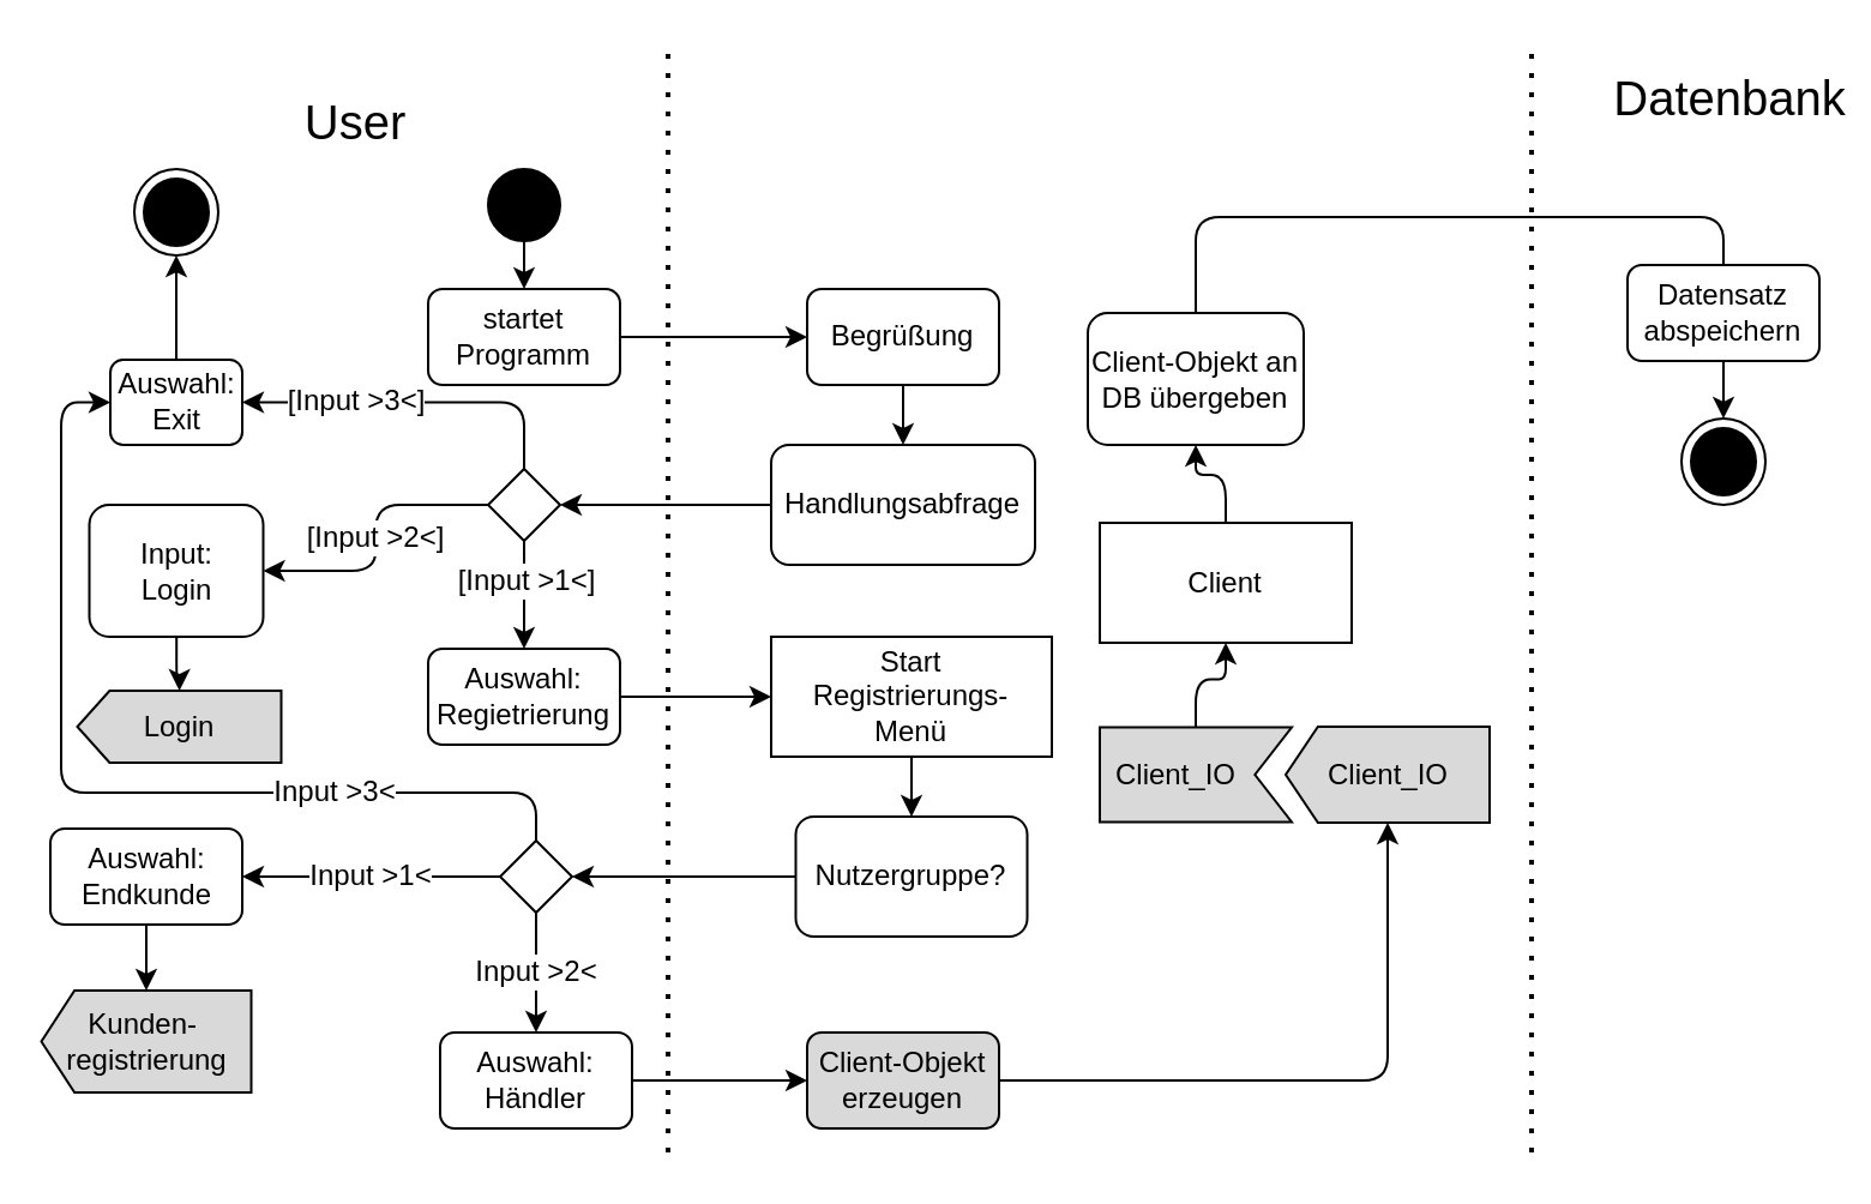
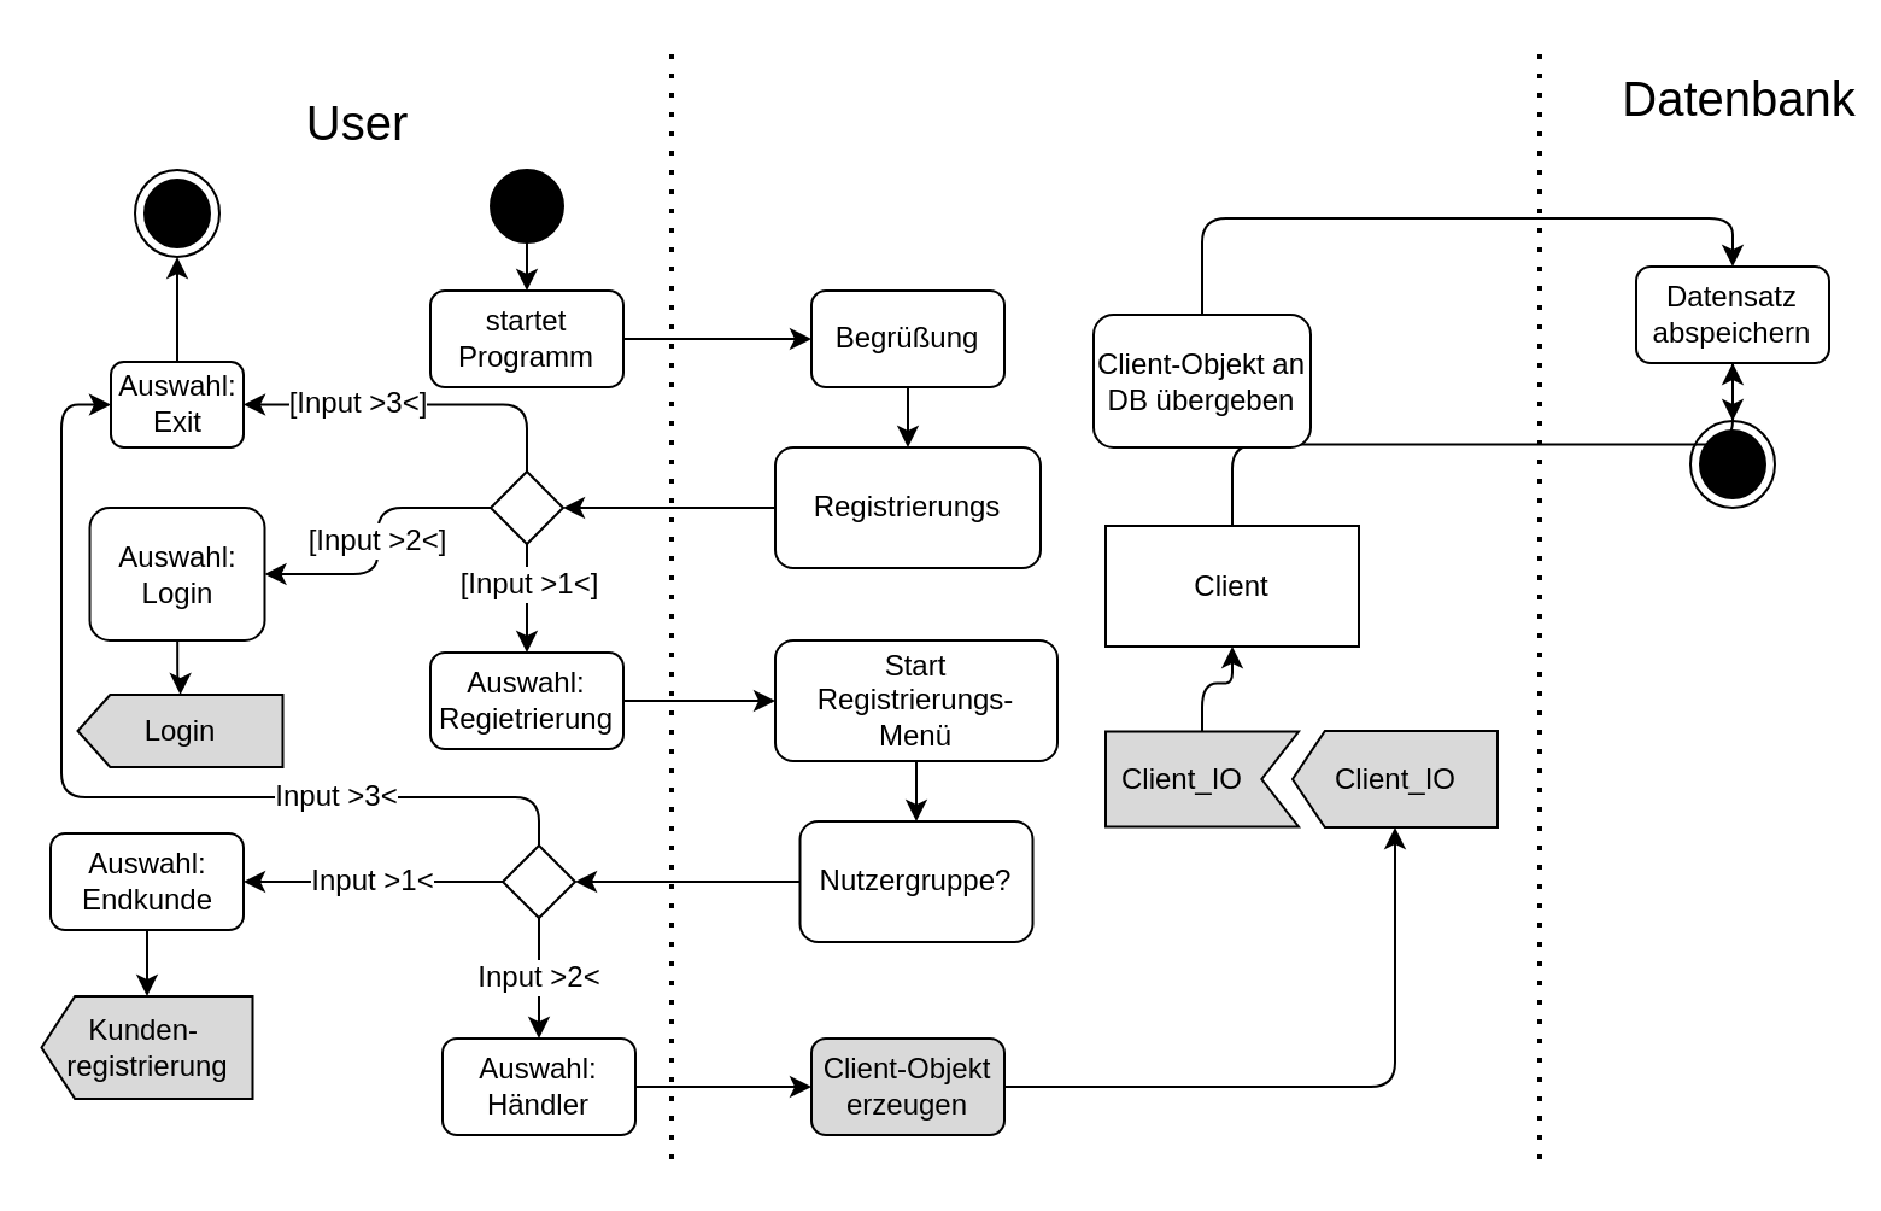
  <mxCell id="0" />
  <mxCell id="1" parent="0" />
  <mxCell id="2" value="" style="endArrow=none;dashed=1;html=1;dashPattern=1 3;strokeWidth=2;" edge="1" parent="1"><mxGeometry width="50" height="50" relative="1" as="geometry"><mxPoint x="278" y="480" as="sourcePoint" /><mxPoint x="278" y="20" as="targetPoint" /></mxGeometry></mxCell>
  <mxCell id="3" value="" style="endArrow=none;dashed=1;html=1;dashPattern=1 3;strokeWidth=2;" edge="1" parent="1"><mxGeometry width="50" height="50" relative="1" as="geometry"><mxPoint x="638" y="480" as="sourcePoint" /><mxPoint x="638" y="20" as="targetPoint" /></mxGeometry></mxCell>
  <mxCell id="4" value="User" style="text;html=1;strokeColor=none;fillColor=none;align=center;verticalAlign=middle;whiteSpace=wrap;rounded=0;fontSize=20;" vertex="1" parent="1"><mxGeometry x="128" y="40" width="40" height="20" as="geometry" /></mxCell>
  <mxCell id="5" value="Datenbank" style="text;html=1;strokeColor=none;fillColor=none;align=center;verticalAlign=middle;whiteSpace=wrap;rounded=0;fontSize=20;" vertex="1" parent="1"><mxGeometry x="700.5" y="30" width="40" height="20" as="geometry" /></mxCell>
  <mxCell id="6" style="edgeStyle=orthogonalEdgeStyle;rounded=0;orthogonalLoop=1;jettySize=auto;html=1;exitX=0.5;exitY=1;exitDx=0;exitDy=0;entryX=0.5;entryY=0;entryDx=0;entryDy=0;fontSize=12;fontColor=#FFFFFF;" edge="1" parent="1" source="7" target="9"><mxGeometry relative="1" as="geometry" /></mxCell>
  <mxCell id="7" value="" style="ellipse;whiteSpace=wrap;html=1;aspect=fixed;fillColor=#000000;" vertex="1" parent="1"><mxGeometry x="203" y="70" width="30" height="30" as="geometry" /></mxCell>
  <mxCell id="8" style="edgeStyle=orthogonalEdgeStyle;rounded=1;orthogonalLoop=1;jettySize=auto;html=1;fontSize=12;fontColor=#FFFFFF;" edge="1" parent="1" source="9" target="11"><mxGeometry relative="1" as="geometry" /></mxCell>
  <mxCell id="9" value="startet Programm" style="rounded=1;whiteSpace=wrap;html=1;fontSize=12;fillColor=#FFFFFF;" vertex="1" parent="1"><mxGeometry x="178" y="120" width="80" height="40" as="geometry" /></mxCell>
  <mxCell id="10" style="edgeStyle=orthogonalEdgeStyle;rounded=1;orthogonalLoop=1;jettySize=auto;html=1;exitX=0.5;exitY=1;exitDx=0;exitDy=0;entryX=0.5;entryY=0;entryDx=0;entryDy=0;fontSize=12;fontColor=#FFFFFF;" edge="1" parent="1" source="11" target="13"><mxGeometry relative="1" as="geometry" /></mxCell>
  <mxCell id="11" value="Begrüßung" style="rounded=1;whiteSpace=wrap;html=1;fontSize=12;fillColor=#FFFFFF;" vertex="1" parent="1"><mxGeometry x="336" y="120" width="80" height="40" as="geometry" /></mxCell>
  <mxCell id="12" style="edgeStyle=orthogonalEdgeStyle;rounded=1;orthogonalLoop=1;jettySize=auto;html=1;entryX=1;entryY=0.5;entryDx=0;entryDy=0;fontSize=12;fontColor=#FFFFFF;" edge="1" parent="1" source="13" target="18"><mxGeometry relative="1" as="geometry" /></mxCell>
- <mxCell id="13" value="Handlungsabfrage&lt;br&gt;" style="rounded=1;whiteSpace=wrap;html=1;fontSize=12;fillColor=#FFFFFF;" vertex="1" parent="1"><mxGeometry x="321" y="185" width="110" height="50" as="geometry" /></mxCell>
+ <mxCell id="13" value="Registrierungs&lt;br&gt;" style="rounded=1;whiteSpace=wrap;html=1;fontSize=12;fillColor=#FFFFFF;" vertex="1" parent="1"><mxGeometry x="321" y="185" width="110" height="50" as="geometry" /></mxCell>
  <mxCell id="14" value="&lt;font color=&quot;#000000&quot;&gt;[Input &amp;gt;2&amp;lt;]&lt;/font&gt;" style="edgeStyle=orthogonalEdgeStyle;rounded=1;orthogonalLoop=1;jettySize=auto;html=1;fontSize=12;fontColor=#FFFFFF;exitX=0;exitY=0.5;exitDx=0;exitDy=0;" edge="1" parent="1" source="18" target="20"><mxGeometry relative="1" as="geometry"><mxPoint x="248" y="180" as="sourcePoint" /></mxGeometry></mxCell>
  <mxCell id="15" style="edgeStyle=orthogonalEdgeStyle;rounded=1;orthogonalLoop=1;jettySize=auto;html=1;exitX=0.5;exitY=1;exitDx=0;exitDy=0;entryX=0.5;entryY=0;entryDx=0;entryDy=0;fontSize=12;fontColor=#FFFFFF;" edge="1" parent="1" source="18" target="24"><mxGeometry relative="1" as="geometry" /></mxCell>
  <mxCell id="16" value="&lt;font color=&quot;#000000&quot;&gt;[Input &amp;gt;1&amp;lt;]&lt;/font&gt;" style="edgeLabel;html=1;align=center;verticalAlign=middle;resizable=0;points=[];fontSize=12;fontColor=#FFFFFF;" vertex="1" connectable="0" parent="15"><mxGeometry x="-0.28" relative="1" as="geometry"><mxPoint as="offset" /></mxGeometry></mxCell>
  <mxCell id="17" value="&lt;font color=&quot;#000000&quot;&gt;[Input &amp;gt;3&amp;lt;]&lt;/font&gt;" style="edgeStyle=orthogonalEdgeStyle;rounded=1;orthogonalLoop=1;jettySize=auto;html=1;entryX=1;entryY=0.5;entryDx=0;entryDy=0;fontSize=12;fontColor=#FFFFFF;exitX=0.5;exitY=0;exitDx=0;exitDy=0;" edge="1" parent="1" source="18" target="22"><mxGeometry x="0.346" relative="1" as="geometry"><mxPoint x="198" y="240" as="sourcePoint" /><mxPoint as="offset" /></mxGeometry></mxCell>
  <mxCell id="18" value="" style="rhombus;whiteSpace=wrap;html=1;fillColor=#FFFFFF;fontSize=12;fontColor=#FFFFFF;" vertex="1" parent="1"><mxGeometry x="203" y="195" width="30" height="30" as="geometry" /></mxCell>
  <mxCell id="19" value="" style="edgeStyle=orthogonalEdgeStyle;rounded=1;orthogonalLoop=1;jettySize=auto;html=1;fontSize=12;fontColor=#FFFFFF;" edge="1" parent="1" source="20" target="25"><mxGeometry relative="1" as="geometry" /></mxCell>
- <mxCell id="20" value="Input:&lt;br&gt;Login" style="rounded=1;whiteSpace=wrap;html=1;fontSize=12;fillColor=#FFFFFF;" vertex="1" parent="1"><mxGeometry x="36.75" y="210" width="72.5" height="55" as="geometry" /></mxCell>
+ <mxCell id="20" value="Auswahl:&lt;br&gt;Login" style="rounded=1;whiteSpace=wrap;html=1;fontSize=12;fillColor=#FFFFFF;" vertex="1" parent="1"><mxGeometry x="36.75" y="210" width="72.5" height="55" as="geometry" /></mxCell>
  <mxCell id="21" value="" style="edgeStyle=orthogonalEdgeStyle;rounded=1;orthogonalLoop=1;jettySize=auto;html=1;fontSize=12;fontColor=#FFFFFF;" edge="1" parent="1" source="22" target="26"><mxGeometry relative="1" as="geometry" /></mxCell>
  <mxCell id="22" value="Auswahl:&lt;br&gt;Exit" style="rounded=1;whiteSpace=wrap;html=1;fontSize=12;fillColor=#FFFFFF;" vertex="1" parent="1"><mxGeometry x="45.5" y="149.5" width="55" height="35.5" as="geometry" /></mxCell>
  <mxCell id="23" style="edgeStyle=orthogonalEdgeStyle;rounded=1;orthogonalLoop=1;jettySize=auto;html=1;entryX=0;entryY=0.5;entryDx=0;entryDy=0;fontSize=12;fontColor=#FFFFFF;" edge="1" parent="1" source="24" target="39"><mxGeometry relative="1" as="geometry" /></mxCell>
  <mxCell id="24" value="Auswahl:&lt;br&gt;Regietrierung" style="rounded=1;whiteSpace=wrap;html=1;fontSize=12;fillColor=#FFFFFF;" vertex="1" parent="1"><mxGeometry x="178" y="270" width="80" height="40" as="geometry" /></mxCell>
  <mxCell id="25" value="&lt;font color=&quot;#000000&quot;&gt;Login&lt;/font&gt;" style="shape=offPageConnector;whiteSpace=wrap;html=1;fontSize=12;fontColor=#FFFFFF;rotation=90;size=0.158;horizontal=0;fillColor=#D9D9D9;" vertex="1" parent="1"><mxGeometry x="59.25" y="260" width="30" height="85" as="geometry" /></mxCell>
  <mxCell id="26" value="" style="ellipse;html=1;shape=endState;fillColor=#000000;fontSize=12;fontColor=#FFFFFF;" vertex="1" parent="1"><mxGeometry x="55.5" y="70" width="35" height="36" as="geometry" /></mxCell>
  <mxCell id="27" style="edgeStyle=orthogonalEdgeStyle;rounded=1;orthogonalLoop=1;jettySize=auto;html=1;entryX=1;entryY=0.5;entryDx=0;entryDy=0;fontSize=12;fontColor=#FFFFFF;" edge="1" parent="1" source="28" target="33"><mxGeometry relative="1" as="geometry" /></mxCell>
  <mxCell id="28" value="Nutzergruppe?" style="rounded=1;whiteSpace=wrap;html=1;fontSize=12;fillColor=#FFFFFF;" vertex="1" parent="1"><mxGeometry x="331.25" y="340" width="96.5" height="50" as="geometry" /></mxCell>
  <mxCell id="29" value="&lt;font color=&quot;#000000&quot;&gt;Input &amp;gt;1&amp;lt;&lt;/font&gt;" style="edgeStyle=orthogonalEdgeStyle;rounded=1;orthogonalLoop=1;jettySize=auto;html=1;fontSize=12;fontColor=#FFFFFF;entryX=1;entryY=0.5;entryDx=0;entryDy=0;" edge="1" parent="1" source="33" target="42"><mxGeometry relative="1" as="geometry"><mxPoint x="128" y="410" as="targetPoint" /></mxGeometry></mxCell>
  <mxCell id="30" style="edgeStyle=orthogonalEdgeStyle;rounded=1;orthogonalLoop=1;jettySize=auto;html=1;exitX=0.5;exitY=0;exitDx=0;exitDy=0;entryX=0;entryY=0.5;entryDx=0;entryDy=0;fontSize=12;fontColor=#FFFFFF;" edge="1" parent="1" source="33" target="22"><mxGeometry relative="1" as="geometry"><Array as="points"><mxPoint x="223" y="330" /><mxPoint x="25" y="330" /><mxPoint x="25" y="167" /></Array></mxGeometry></mxCell>
  <mxCell id="31" value="&lt;font color=&quot;#000000&quot;&gt;Input &amp;gt;3&amp;lt;&lt;/font&gt;" style="edgeLabel;html=1;align=center;verticalAlign=middle;resizable=0;points=[];fontSize=12;fontColor=#FFFFFF;" vertex="1" connectable="0" parent="30"><mxGeometry x="-0.479" y="-1" relative="1" as="geometry"><mxPoint as="offset" /></mxGeometry></mxCell>
  <mxCell id="32" value="&lt;font color=&quot;#000000&quot;&gt;Input &amp;gt;2&amp;lt;&lt;/font&gt;" style="edgeStyle=orthogonalEdgeStyle;rounded=1;orthogonalLoop=1;jettySize=auto;html=1;entryX=0.5;entryY=0;entryDx=0;entryDy=0;fontSize=12;fontColor=#FFFFFF;" edge="1" parent="1" source="33" target="35"><mxGeometry relative="1" as="geometry" /></mxCell>
  <mxCell id="33" value="" style="rhombus;whiteSpace=wrap;html=1;fillColor=#FFFFFF;fontSize=12;fontColor=#FFFFFF;" vertex="1" parent="1"><mxGeometry x="208" y="350" width="30" height="30" as="geometry" /></mxCell>
  <mxCell id="34" style="edgeStyle=orthogonalEdgeStyle;rounded=1;orthogonalLoop=1;jettySize=auto;html=1;entryX=0;entryY=0.5;entryDx=0;entryDy=0;fontSize=12;fontColor=#FFFFFF;" edge="1" parent="1" source="35" target="37"><mxGeometry relative="1" as="geometry" /></mxCell>
  <mxCell id="35" value="Auswahl:&lt;br&gt;Händler" style="rounded=1;whiteSpace=wrap;html=1;fontSize=12;fillColor=#FFFFFF;" vertex="1" parent="1"><mxGeometry x="183" y="430" width="80" height="40" as="geometry" /></mxCell>
  <mxCell id="36" style="edgeStyle=orthogonalEdgeStyle;rounded=1;orthogonalLoop=1;jettySize=auto;html=1;entryX=1;entryY=0.5;entryDx=0;entryDy=0;fontSize=12;fontColor=#000000;" edge="1" parent="1" source="37" target="43"><mxGeometry relative="1" as="geometry" /></mxCell>
  <mxCell id="37" value="Client-Objekt erzeugen" style="rounded=1;whiteSpace=wrap;html=1;fontSize=12;fillColor=#d9d9d9;" vertex="1" parent="1"><mxGeometry x="336" y="430" width="80" height="40" as="geometry" /></mxCell>
  <mxCell id="38" style="edgeStyle=orthogonalEdgeStyle;rounded=1;orthogonalLoop=1;jettySize=auto;html=1;entryX=0.5;entryY=0;entryDx=0;entryDy=0;fontSize=12;fontColor=#FFFFFF;" edge="1" parent="1" source="39" target="28"><mxGeometry relative="1" as="geometry" /></mxCell>
- <mxCell id="39" value="Start&lt;br&gt;Registrierungs-&lt;br&gt;Menü" style="whiteSpace=wrap;html=1;fontSize=12;fillColor=#FFFFFF;rounded=0;" vertex="1" parent="1"><mxGeometry x="321" y="265" width="117" height="50" as="geometry" /></mxCell>
+ <mxCell id="39" value="Start&lt;br&gt;Registrierungs-&lt;br&gt;Menü" style="rounded=1;whiteSpace=wrap;html=1;fontSize=12;fillColor=#FFFFFF;" vertex="1" parent="1"><mxGeometry x="321" y="265" width="117" height="50" as="geometry" /></mxCell>
  <mxCell id="40" value="&lt;font color=&quot;#000000&quot;&gt;Kunden-&amp;nbsp;&lt;br&gt;registrierung&lt;br&gt;&lt;/font&gt;" style="shape=offPageConnector;whiteSpace=wrap;html=1;fontSize=12;fontColor=#FFFFFF;rotation=90;size=0.158;horizontal=0;fillColor=#D9D9D9;" vertex="1" parent="1"><mxGeometry x="39.25" y="390" width="42.5" height="87.5" as="geometry" /></mxCell>
  <mxCell id="41" style="edgeStyle=orthogonalEdgeStyle;rounded=1;orthogonalLoop=1;jettySize=auto;html=1;exitX=0.5;exitY=1;exitDx=0;exitDy=0;entryX=0;entryY=0.5;entryDx=0;entryDy=0;fontSize=12;fontColor=#FFFFFF;" edge="1" parent="1" source="42" target="40"><mxGeometry relative="1" as="geometry" /></mxCell>
  <mxCell id="42" value="Auswahl:&lt;br&gt;Endkunde" style="rounded=1;whiteSpace=wrap;html=1;fontSize=12;fillColor=#FFFFFF;" vertex="1" parent="1"><mxGeometry x="20.5" y="345" width="80" height="40" as="geometry" /></mxCell>
  <mxCell id="43" value="&lt;font color=&quot;#000000&quot;&gt;Client_IO&lt;/font&gt;" style="shape=offPageConnector;whiteSpace=wrap;html=1;fontSize=12;fontColor=#FFFFFF;rotation=90;size=0.158;horizontal=0;fillColor=#D9D9D9;" vertex="1" parent="1"><mxGeometry x="558" y="280" width="40" height="85" as="geometry" /></mxCell>
  <mxCell id="44" value="" style="group" vertex="1" connectable="0" parent="1"><mxGeometry x="458" y="302.81" width="80" height="39.38" as="geometry" /></mxCell>
  <mxCell id="45" value="" style="html=1;shadow=0;dashed=0;align=center;verticalAlign=middle;shape=mxgraph.arrows2.arrow;dy=0;dx=0;notch=15.33;strokeColor=#000000;fontSize=12;rotation=-180;fillColor=#D9D9D9;" vertex="1" parent="44"><mxGeometry y="5.684e-14" width="80" height="39.38" as="geometry" /></mxCell>
  <mxCell id="46" value="Client_IO" style="text;html=1;strokeColor=none;fillColor=none;align=center;verticalAlign=middle;whiteSpace=wrap;rounded=0;fontSize=12;fontColor=#000000;" vertex="1" parent="44"><mxGeometry x="12" y="9.69" width="40" height="20" as="geometry" /></mxCell>
- <mxCell id="47" style="edgeStyle=orthogonalEdgeStyle;rounded=1;orthogonalLoop=1;jettySize=auto;html=1;exitX=0.5;exitY=0;exitDx=0;exitDy=0;fontSize=12;fontColor=#000000;" edge="1" parent="1" source="48" target="51"><mxGeometry relative="1" as="geometry" /></mxCell>
+ <mxCell id="47" style="edgeStyle=orthogonalEdgeStyle;rounded=1;orthogonalLoop=1;jettySize=auto;html=1;exitX=0.5;exitY=0;exitDx=0;exitDy=0;fontSize=12;fontColor=#000000;" edge="1" parent="1" source="48" target="53"><mxGeometry relative="1" as="geometry" /></mxCell>
  <mxCell id="48" value="&lt;font color=&quot;#000000&quot;&gt;Client&lt;/font&gt;" style="rounded=0;whiteSpace=wrap;html=1;strokeColor=#000000;fontSize=12;fontColor=#FFFFFF;fillColor=#FFFFFF;" vertex="1" parent="1"><mxGeometry x="458" y="217.5" width="105" height="50" as="geometry" /></mxCell>
  <mxCell id="49" value="" style="edgeStyle=orthogonalEdgeStyle;rounded=1;orthogonalLoop=1;jettySize=auto;html=1;fontSize=12;fontColor=#000000;" edge="1" parent="1" source="45" target="48"><mxGeometry relative="1" as="geometry" /></mxCell>
- <mxCell id="50" style="edgeStyle=orthogonalEdgeStyle;rounded=1;orthogonalLoop=1;jettySize=auto;html=1;entryX=0.5;entryY=0;entryDx=0;entryDy=0;fontSize=12;fontColor=#000000;exitX=0.5;exitY=0;exitDx=0;exitDy=0;endArrow=none;" edge="1" parent="1" source="51" target="53"><mxGeometry relative="1" as="geometry" /></mxCell>
+ <mxCell id="50" style="edgeStyle=orthogonalEdgeStyle;rounded=1;orthogonalLoop=1;jettySize=auto;html=1;entryX=0.5;entryY=0;entryDx=0;entryDy=0;fontSize=12;fontColor=#000000;exitX=0.5;exitY=0;exitDx=0;exitDy=0;" edge="1" parent="1" source="51" target="53"><mxGeometry relative="1" as="geometry" /></mxCell>
  <mxCell id="51" value="Client-Objekt an DB übergeben" style="rounded=1;whiteSpace=wrap;html=1;fontSize=12;fillColor=#FFFFFF;" vertex="1" parent="1"><mxGeometry x="453" y="130" width="90" height="55" as="geometry" /></mxCell>
  <mxCell id="52" style="edgeStyle=orthogonalEdgeStyle;rounded=1;orthogonalLoop=1;jettySize=auto;html=1;fontSize=12;fontColor=#000000;" edge="1" parent="1" source="53" target="54"><mxGeometry relative="1" as="geometry" /></mxCell>
  <mxCell id="53" value="Datensatz abspeichern" style="rounded=1;whiteSpace=wrap;html=1;fontSize=12;fillColor=#FFFFFF;" vertex="1" parent="1"><mxGeometry x="678" y="110" width="80" height="40" as="geometry" /></mxCell>
  <mxCell id="54" value="" style="ellipse;html=1;shape=endState;fillColor=#000000;fontSize=12;fontColor=#FFFFFF;" vertex="1" parent="1"><mxGeometry x="700.5" y="174" width="35" height="36" as="geometry" /></mxCell>
